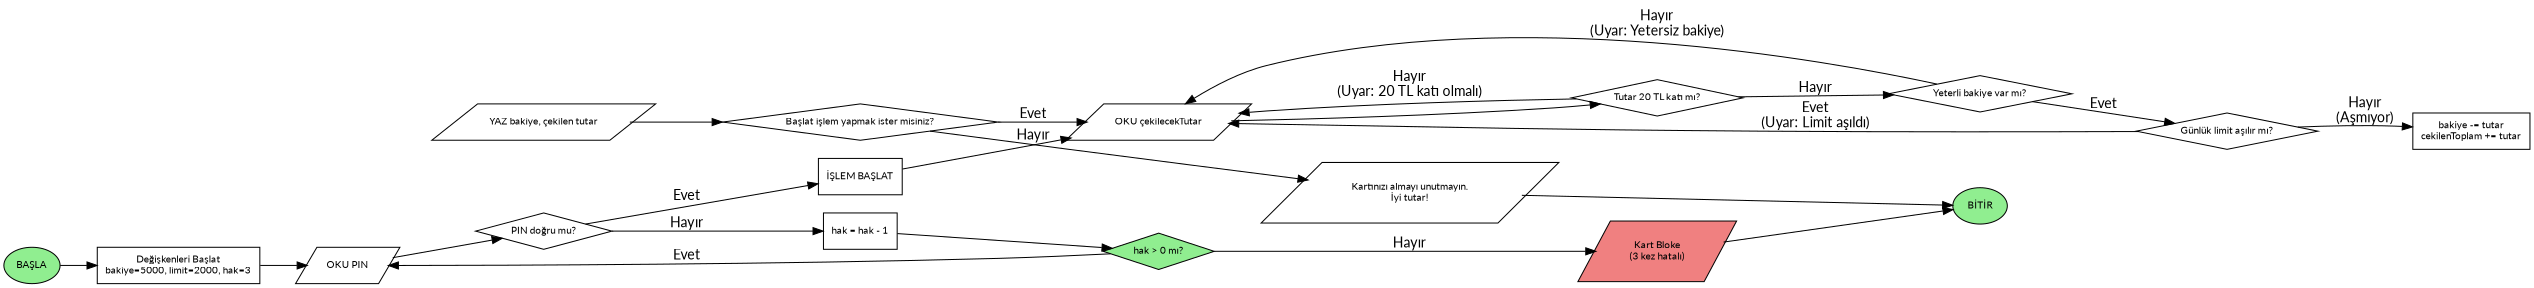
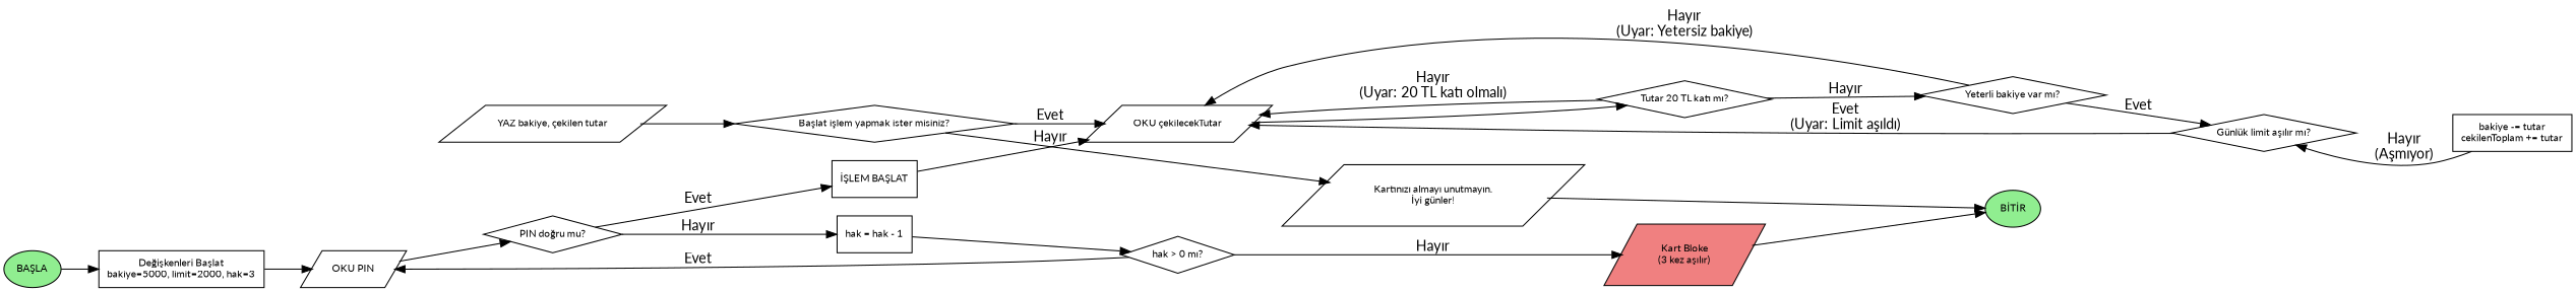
  digraph {
    fontname=Lato
    rankdir=LR
    node [fillcolor=white fontname=Lato fontsize=10 shape=diamond style=filled]
    edge [fontname=Lato]
    n1 [fillcolor=lightgreen label="BAŞLA" shape=ellipse]
    n2 [label="Değişkenleri Başlat\nbakiye=5000, limit=2000, hak=3" shape=box]
    n3 [label="OKU PIN" shape=parallelogram]
    n4 [fillcolor=lightgreen label="BİTİR" shape=ellipse]
    n5 [label="PIN doğru mu?"]
    n6 [label="hak = hak - 1" shape=box]
    n7 [label="İŞLEM BAŞLAT" shape=box]
-   n8 [fillcolor=lightgreen label="hak > 0 mı?"]
+   n8 [label="hak > 0 mı?"]
    n9 [label="OKU çekilecekTutar" shape=parallelogram]
-   n10 [fillcolor=lightcoral label="Kart Bloke\n(3 kez hatalı)" shape=parallelogram]
+   n10 [fillcolor=lightcoral label="Kart Bloke\n(3 kez aşılır)" shape=parallelogram]
    n11 [label="Tutar 20 TL katı mı?"]
    n12 [label="Yeterli bakiye var mı?"]
    n13 [label="Günlük limit aşılır mı?"]
    n14 [label="bakiye -= tutar\ncekilenToplam += tutar" shape=box]
    n15 [label="YAZ bakiye, çekilen tutar" shape=parallelogram]
    n16 [label="Başlat işlem yapmak ister misiniz?"]
-   n17 [label="Kartınızı almayı unutmayın.\nİyi tutar!" shape=parallelogram]
+   n17 [label="Kartınızı almayı unutmayın.\nİyi günler!" shape=parallelogram]
    n1 -> n2
    n2 -> n3
    n3 -> n5
    n5 -> n6 [label="Hayır"]
    n5 -> n7 [label=Evet]
    n6 -> n8
    n7 -> n9
    n8 -> n3 [label=Evet]
    n8 -> n10 [label="Hayır"]
    n9 -> n11
    n10 -> n4
    n11 -> n9 [label="Hayır\n(Uyar: 20 TL katı olmalı)"]
    n11 -> n12 [label="Hayır"]
    n12 -> n9 [label="Hayır\n(Uyar: Yetersiz bakiye)"]
    n12 -> n13 [label=Evet]
    n13 -> n9 [label="Evet\n(Uyar: Limit aşıldı)"]
-   n13 -> n14 [label="Hayır\n(Aşmıyor)"]
+   n14 -> n13 [label="Hayır\n(Aşmıyor)"]
    n15 -> n16
    n16 -> n9 [label=Evet]
    n16 -> n17 [label="Hayır"]
    n17 -> n4
  }
